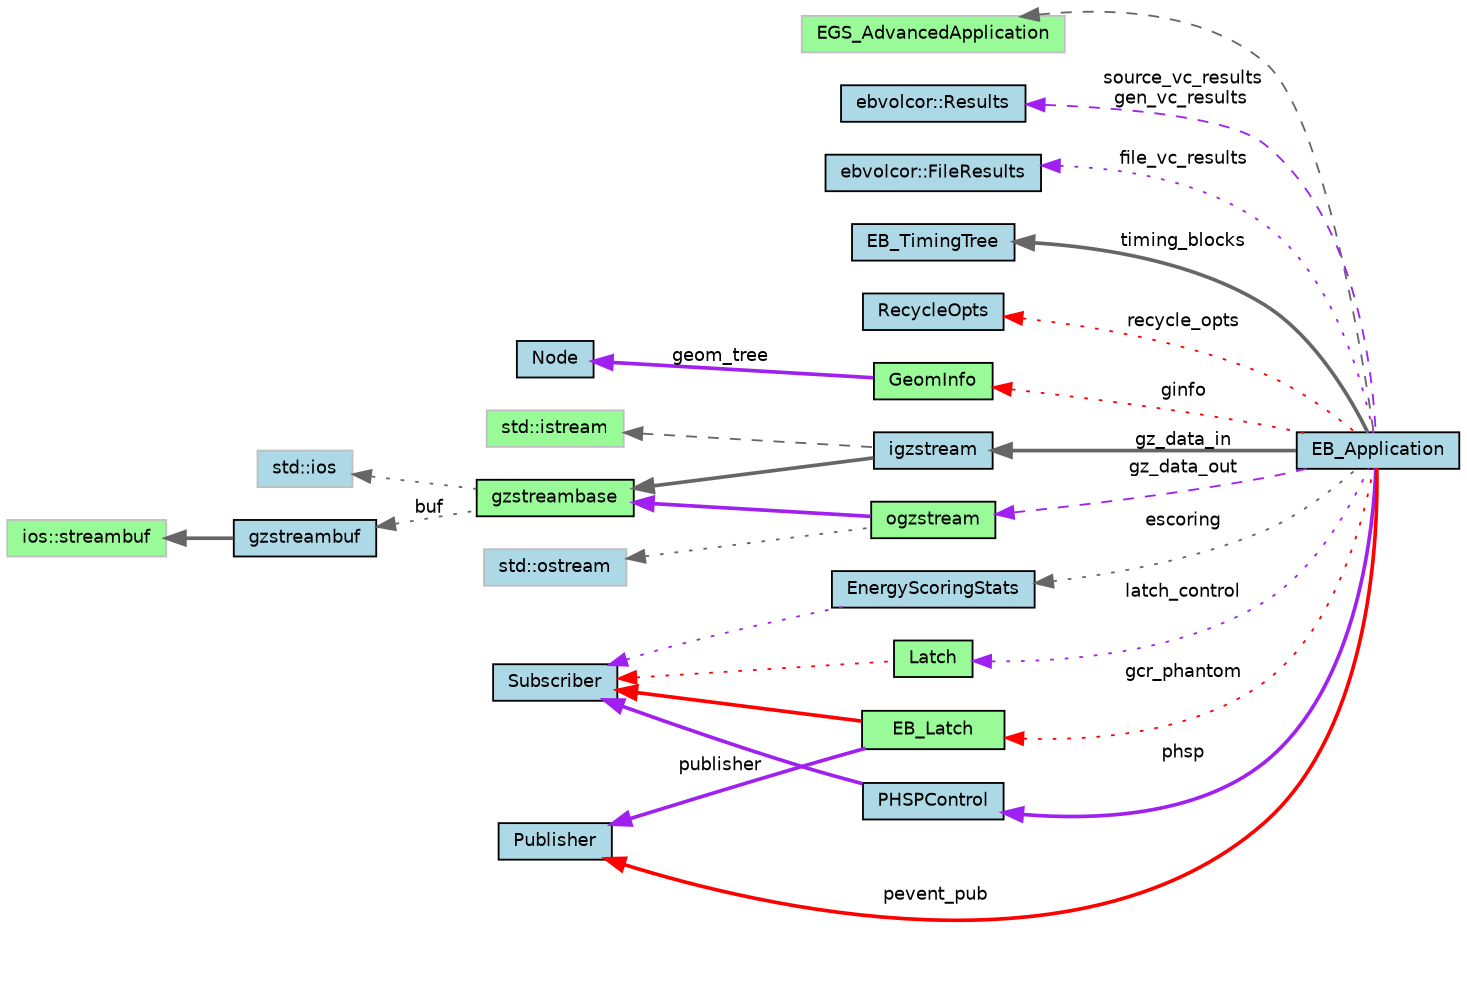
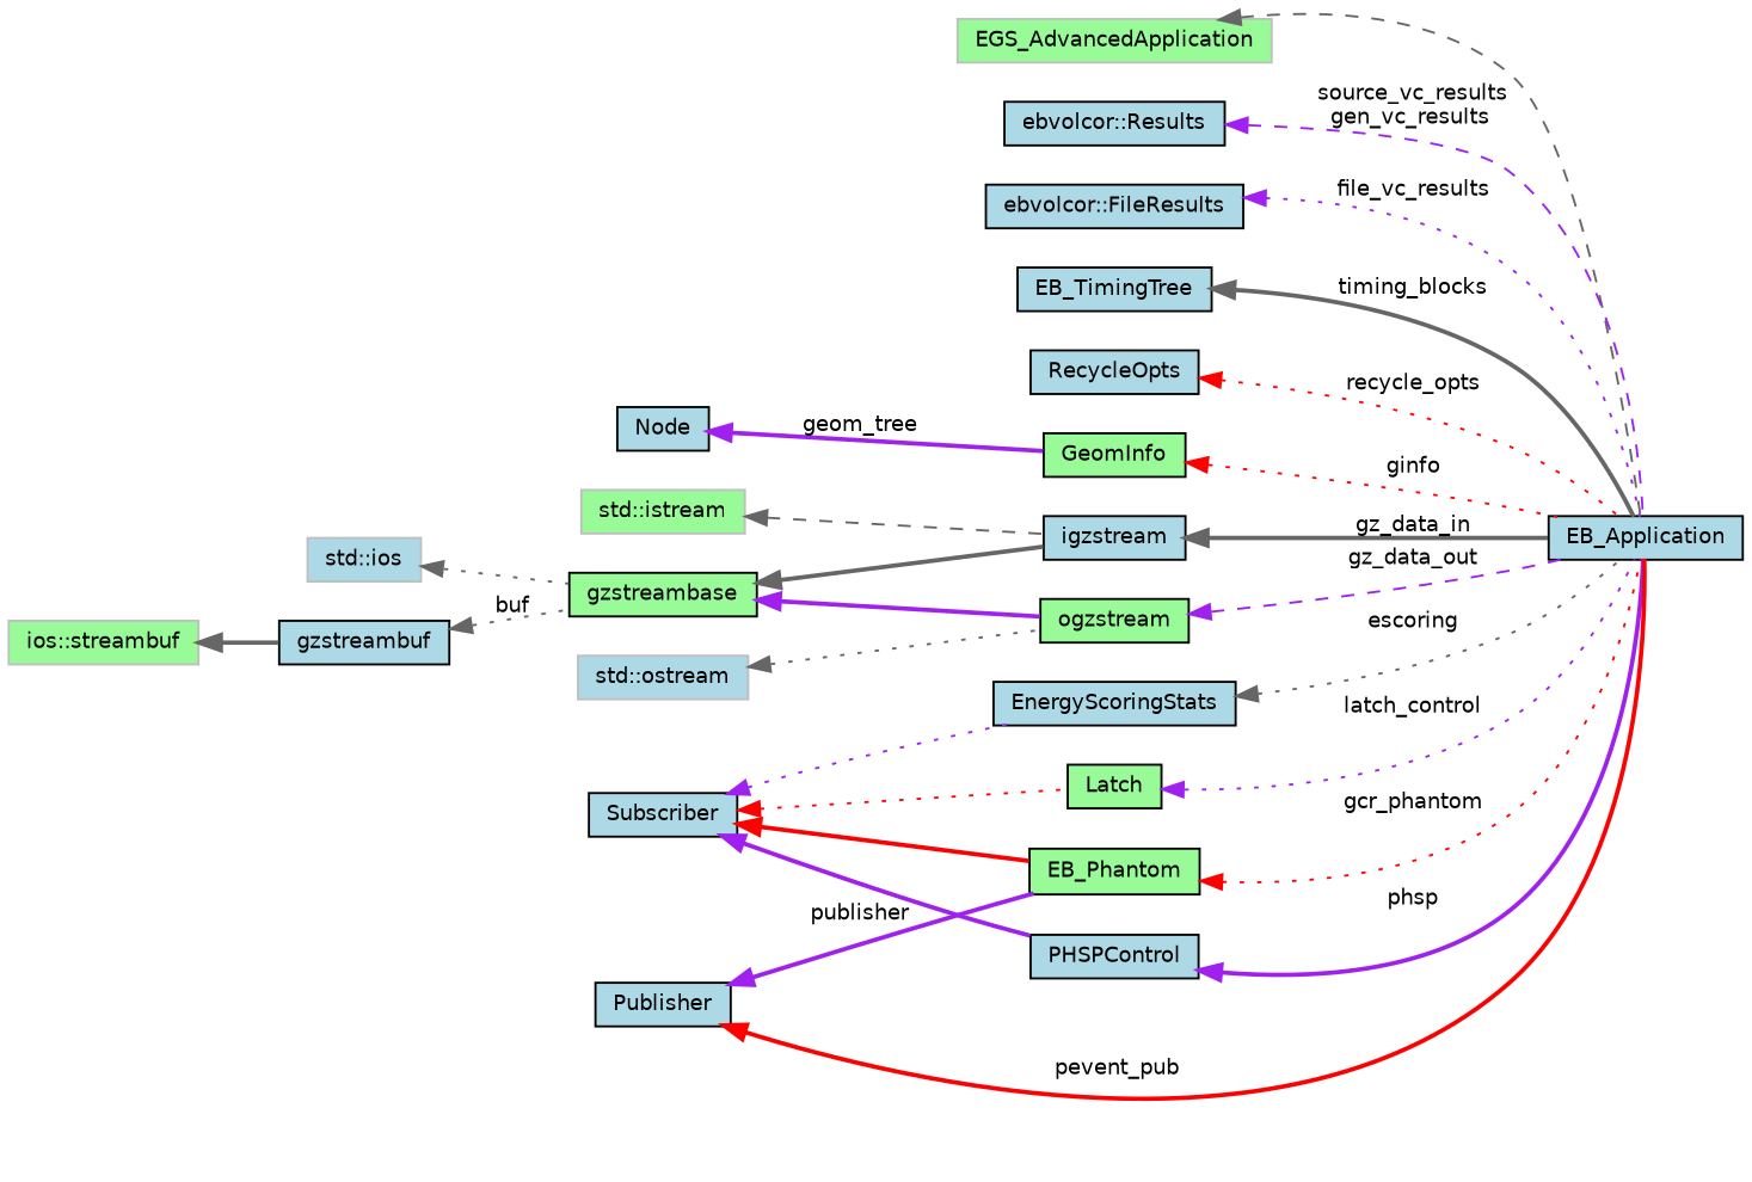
  digraph {
    rankdir=LR
    node [color=black fillcolor=lightblue fontname=Helvetica fontsize=10 shape=record style=filled]
    edge [color=gray40 dir=back fontname=Helvetica fontsize=10 labelfontname=Helvetica labelfontsize=10 style=dotted]
    n1 [fontcolor=black height=0.2 label=EB_Application width=0.4]
    n2 [color=grey75 fillcolor=palegreen height=0.2 label=EGS_AdvancedApplication width=0.4]
    n3 [height=0.2 label="ebvolcor::Results" width=0.4]
    n4 [height=0.2 label="ebvolcor::FileResults" width=0.4]
    n5 [height=0.2 label=EB_TimingTree width=0.4]
    n6 [height=0.2 label=RecycleOpts width=0.4]
    n7 [fillcolor=palegreen height=0.2 label=GeomInfo width=0.4]
    n8 [height=0.2 label="Node" width=0.4]
    n9 [fillcolor=palegreen height=0.2 label=ogzstream width=0.4]
    n10 [fillcolor=palegreen height=0.2 label=gzstreambase width=0.4]
    n11 [height=0.2 label=igzstream width=0.4]
    n12 [color=grey75 height=0.2 label="std::ios" width=0.4]
    n13 [height=0.2 label=gzstreambuf width=0.4]
    n14 [color=grey75 fillcolor=palegreen height=0.2 label="ios::streambuf" width=0.4]
    n15 [color=grey75 height=0.2 label="std::ostream" width=0.4]
    n16 [height=0.2 label=EnergyScoringStats width=0.4]
    n17 [height=0.2 label=Subscriber width=0.4]
    n18 [fillcolor=palegreen height=0.2 label=Latch width=0.4]
-   n19 [fillcolor=palegreen height=0.2 label=EB_Latch width=0.4]
+   n19 [fillcolor=palegreen height=0.2 label=EB_Phantom width=0.4]
    n20 [height=0.2 label=PHSPControl width=0.4]
    n21 [color=grey75 fillcolor=palegreen height=0.2 label="std::istream" width=0.4]
    n22 [height=0.2 label=Publisher width=0.4]
    n2 -> n1 [style=dashed]
    n3 -> n1 [color=purple label=" source_vc_results\ngen_vc_results" style=dashed]
    n4 -> n1 [color=purple label=" file_vc_results"]
    n5 -> n1 [label=" timing_blocks" style=bold]
    n6 -> n1 [color=red label=" recycle_opts"]
    n7 -> n1 [color=red label=" ginfo"]
    n8 -> n7 [color=purple label=" geom_tree" style=bold]
    n9 -> n1 [color=purple label=" gz_data_out" style=dashed]
    n10 -> n9 [color=purple style=bold]
    n10 -> n11 [style=bold]
    n11 -> n1 [label=" gz_data_in" style=bold]
    n12 -> n10
    n13 -> n10 [label=" buf"]
    n14 -> n13 [style=bold]
    n15 -> n9
    n16 -> n1 [label=" escoring"]
    n17 -> n16 [color=purple]
    n17 -> n18 [color=red]
    n17 -> n19 [color=red style=bold]
    n17 -> n20 [color=purple style=bold]
    n18 -> n1 [color=purple label=" latch_control"]
    n19 -> n1 [color=red label=" gcr_phantom"]
    n20 -> n1 [color=purple label=" phsp" style=bold]
    n21 -> n11 [style=dashed]
    n22 -> n1 [color=red label=" pevent_pub" style=bold]
    n22 -> n19 [color=purple label=" publisher" style=bold]
  }
